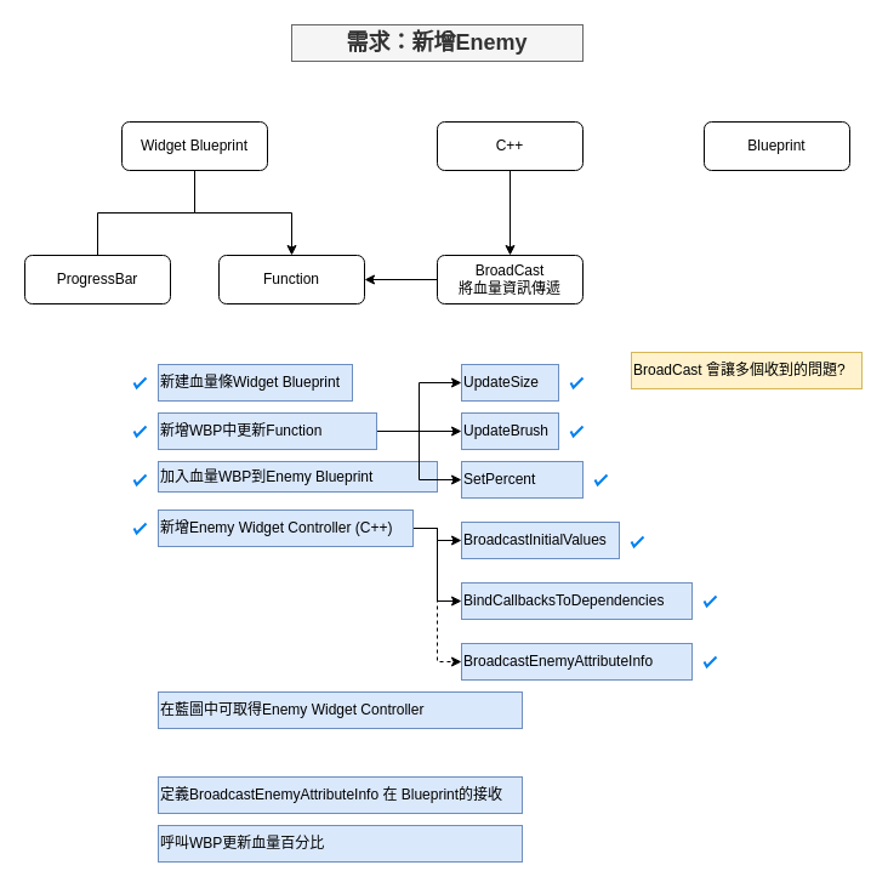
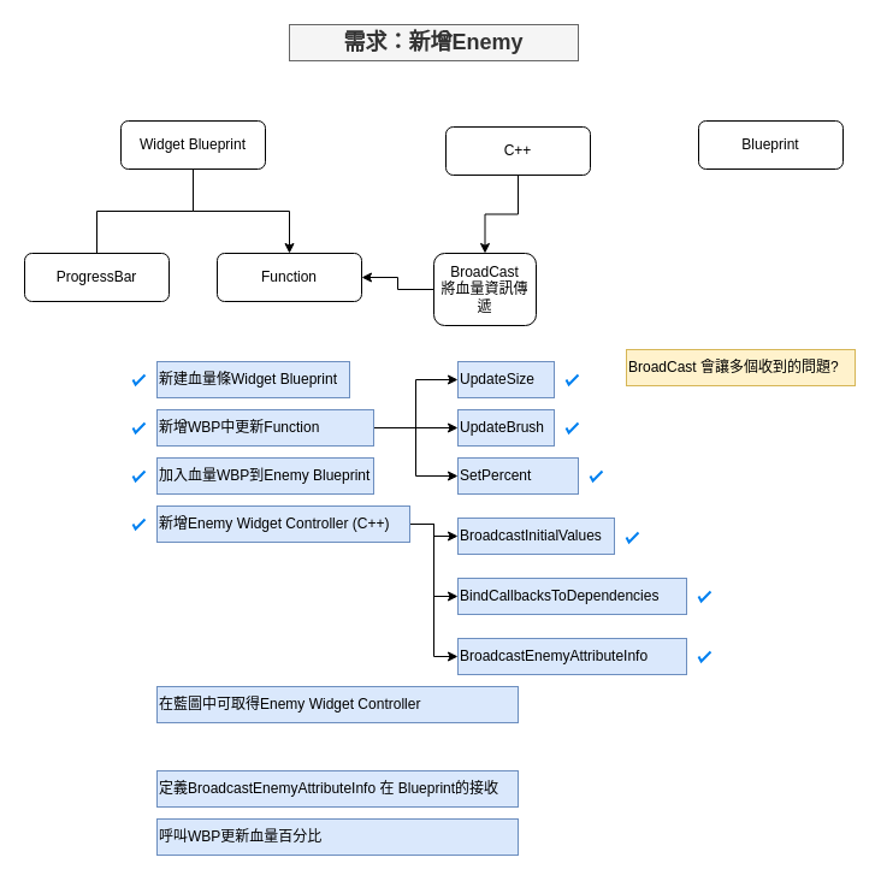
  <mxCell id="0" />
  <mxCell id="1" parent="0" />
  <mxCell id="2" value="&lt;font style=&quot;font-size: 18px;&quot;&gt;&lt;b&gt;需求：新增Enemy&lt;/b&gt;&lt;/font&gt;" style="text;html=1;align=center;verticalAlign=middle;whiteSpace=wrap;rounded=0;fillColor=#f5f5f5;fontColor=#333333;strokeColor=#666666;" vertex="1" parent="1"><mxGeometry x="240" y="20" width="240" height="30" as="geometry" /></mxCell>
  <mxCell id="3" style="edgeStyle=orthogonalEdgeStyle;rounded=0;orthogonalLoop=1;jettySize=auto;html=1;entryX=0.5;entryY=0;entryDx=0;entryDy=0;endArrow=none;" edge="1" parent="1" source="5" target="6"><mxGeometry relative="1" as="geometry" /></mxCell>
  <mxCell id="4" style="edgeStyle=orthogonalEdgeStyle;rounded=0;orthogonalLoop=1;jettySize=auto;html=1;exitX=0.5;exitY=1;exitDx=0;exitDy=0;entryX=0.5;entryY=0;entryDx=0;entryDy=0;" edge="1" parent="1" source="5" target="7"><mxGeometry relative="1" as="geometry" /></mxCell>
  <mxCell id="5" value="Widget Blueprint" style="rounded=1;whiteSpace=wrap;html=1;" vertex="1" parent="1"><mxGeometry x="100" y="100" width="120" height="40" as="geometry" /></mxCell>
  <mxCell id="6" value="ProgressBar" style="rounded=1;whiteSpace=wrap;html=1;" vertex="1" parent="1"><mxGeometry x="20" y="210" width="120" height="40" as="geometry" /></mxCell>
  <mxCell id="7" value="Function" style="rounded=1;whiteSpace=wrap;html=1;" vertex="1" parent="1"><mxGeometry x="180" y="210" width="120" height="40" as="geometry" /></mxCell>
  <mxCell id="8" style="edgeStyle=orthogonalEdgeStyle;rounded=0;orthogonalLoop=1;jettySize=auto;html=1;entryX=0.5;entryY=0;entryDx=0;entryDy=0;" edge="1" parent="1" source="9" target="12"><mxGeometry relative="1" as="geometry" /></mxCell>
- <mxCell id="9" value="C++" style="rounded=1;whiteSpace=wrap;html=1;" vertex="1" parent="1"><mxGeometry x="360" y="100" width="120" height="40" as="geometry" /></mxCell>
+ <mxCell id="9" value="C++" style="rounded=1;whiteSpace=wrap;html=1;" vertex="1" parent="1"><mxGeometry x="370" y="105" width="120" height="40" as="geometry" /></mxCell>
  <mxCell id="10" value="Blueprint" style="rounded=1;whiteSpace=wrap;html=1;" vertex="1" parent="1"><mxGeometry x="580" y="100" width="120" height="40" as="geometry" /></mxCell>
  <mxCell id="11" style="edgeStyle=orthogonalEdgeStyle;rounded=0;orthogonalLoop=1;jettySize=auto;html=1;entryX=1;entryY=0.5;entryDx=0;entryDy=0;" edge="1" parent="1" source="12" target="7"><mxGeometry relative="1" as="geometry" /></mxCell>
- <mxCell id="12" value="BroadCast&lt;div&gt;將血量資訊傳遞&lt;/div&gt;" style="rounded=1;whiteSpace=wrap;html=1;" vertex="1" parent="1"><mxGeometry x="360" y="210" width="120" height="40" as="geometry" /></mxCell>
+ <mxCell id="12" value="BroadCast&lt;div&gt;將血量資訊傳遞&lt;/div&gt;" style="rounded=1;whiteSpace=wrap;html=1;" vertex="1" parent="1"><mxGeometry x="360" y="210" width="85" height="60" as="geometry" /></mxCell>
  <mxCell id="13" value="新建血量條Widget Blueprint" style="text;html=1;align=left;verticalAlign=middle;whiteSpace=wrap;rounded=0;fillColor=#dae8fc;strokeColor=#6c8ebf;" vertex="1" parent="1"><mxGeometry x="130" y="300" width="160" height="30" as="geometry" /></mxCell>
- <mxCell id="14" value="加入血量WBP到Enemy Blueprint" style="text;html=1;align=left;verticalAlign=middle;whiteSpace=wrap;rounded=0;fillColor=#dae8fc;strokeColor=#6c8ebf;" vertex="1" parent="1"><mxGeometry x="130" y="380" width="230" height="25" as="geometry" /></mxCell>
+ <mxCell id="14" value="加入血量WBP到Enemy Blueprint" style="text;html=1;align=left;verticalAlign=middle;whiteSpace=wrap;rounded=0;fillColor=#dae8fc;strokeColor=#6c8ebf;" vertex="1" parent="1"><mxGeometry x="130" y="380" width="180" height="30" as="geometry" /></mxCell>
  <mxCell id="15" style="edgeStyle=orthogonalEdgeStyle;rounded=0;orthogonalLoop=1;jettySize=auto;html=1;entryX=0;entryY=0.5;entryDx=0;entryDy=0;" edge="1" parent="1" source="18" target="23"><mxGeometry relative="1" as="geometry" /></mxCell>
  <mxCell id="16" style="edgeStyle=orthogonalEdgeStyle;rounded=0;orthogonalLoop=1;jettySize=auto;html=1;exitX=1;exitY=0.5;exitDx=0;exitDy=0;entryX=0;entryY=0.5;entryDx=0;entryDy=0;" edge="1" parent="1" source="18" target="24"><mxGeometry relative="1" as="geometry" /></mxCell>
  <mxCell id="17" style="edgeStyle=orthogonalEdgeStyle;rounded=0;orthogonalLoop=1;jettySize=auto;html=1;entryX=0;entryY=0.5;entryDx=0;entryDy=0;" edge="1" parent="1" source="18" target="25"><mxGeometry relative="1" as="geometry" /></mxCell>
  <mxCell id="18" value="新增WBP中更新Function" style="text;html=1;align=left;verticalAlign=middle;whiteSpace=wrap;rounded=0;fillColor=#dae8fc;strokeColor=#6c8ebf;" vertex="1" parent="1"><mxGeometry x="130" y="340" width="180" height="30" as="geometry" /></mxCell>
  <mxCell id="19" style="edgeStyle=orthogonalEdgeStyle;rounded=0;orthogonalLoop=1;jettySize=auto;html=1;entryX=0;entryY=0.5;entryDx=0;entryDy=0;" edge="1" parent="1" source="22" target="34"><mxGeometry relative="1" as="geometry" /></mxCell>
  <mxCell id="20" style="edgeStyle=orthogonalEdgeStyle;rounded=0;orthogonalLoop=1;jettySize=auto;html=1;exitX=1;exitY=0.5;exitDx=0;exitDy=0;entryX=0;entryY=0.5;entryDx=0;entryDy=0;" edge="1" parent="1" source="22" target="35"><mxGeometry relative="1" as="geometry" /></mxCell>
- <mxCell id="21" style="edgeStyle=orthogonalEdgeStyle;rounded=0;orthogonalLoop=1;jettySize=auto;html=1;exitX=1;exitY=0.5;exitDx=0;exitDy=0;entryX=0;entryY=0.5;entryDx=0;entryDy=0;dashed=1;" edge="1" parent="1" source="22" target="36"><mxGeometry relative="1" as="geometry" /></mxCell>
+ <mxCell id="21" style="edgeStyle=orthogonalEdgeStyle;rounded=0;orthogonalLoop=1;jettySize=auto;html=1;exitX=1;exitY=0.5;exitDx=0;exitDy=0;entryX=0;entryY=0.5;entryDx=0;entryDy=0;" edge="1" parent="1" source="22" target="36"><mxGeometry relative="1" as="geometry" /></mxCell>
  <mxCell id="22" value="新增Enemy Widget Controller (C++)" style="text;html=1;align=left;verticalAlign=middle;whiteSpace=wrap;rounded=0;fillColor=#dae8fc;strokeColor=#6c8ebf;" vertex="1" parent="1"><mxGeometry x="130" y="420" width="210" height="30" as="geometry" /></mxCell>
  <mxCell id="23" value="UpdateSize" style="text;html=1;align=left;verticalAlign=middle;whiteSpace=wrap;rounded=0;fillColor=#dae8fc;strokeColor=#6c8ebf;" vertex="1" parent="1"><mxGeometry x="380" y="300" width="80" height="30" as="geometry" /></mxCell>
  <mxCell id="24" value="UpdateBrush" style="text;html=1;align=left;verticalAlign=middle;whiteSpace=wrap;rounded=0;fillColor=#dae8fc;strokeColor=#6c8ebf;" vertex="1" parent="1"><mxGeometry x="380" y="340" width="80" height="30" as="geometry" /></mxCell>
  <mxCell id="25" value="SetPercent" style="text;html=1;align=left;verticalAlign=middle;whiteSpace=wrap;rounded=0;fillColor=#dae8fc;strokeColor=#6c8ebf;" vertex="1" parent="1"><mxGeometry x="380" y="380" width="100" height="30" as="geometry" /></mxCell>
  <mxCell id="26" value="" style="html=1;verticalLabelPosition=bottom;labelBackgroundColor=#ffffff;verticalAlign=top;shadow=0;dashed=0;strokeWidth=2;shape=mxgraph.ios7.misc.check;strokeColor=#0080f0;" vertex="1" parent="1"><mxGeometry x="110" y="311" width="10" height="8" as="geometry" /></mxCell>
  <mxCell id="27" value="" style="html=1;verticalLabelPosition=bottom;labelBackgroundColor=#ffffff;verticalAlign=top;shadow=0;dashed=0;strokeWidth=2;shape=mxgraph.ios7.misc.check;strokeColor=#0080f0;" vertex="1" parent="1"><mxGeometry x="110" y="391" width="10" height="8" as="geometry" /></mxCell>
  <mxCell id="28" value="" style="html=1;verticalLabelPosition=bottom;labelBackgroundColor=#ffffff;verticalAlign=top;shadow=0;dashed=0;strokeWidth=2;shape=mxgraph.ios7.misc.check;strokeColor=#0080f0;" vertex="1" parent="1"><mxGeometry x="110" y="351" width="10" height="8" as="geometry" /></mxCell>
  <mxCell id="29" value="" style="html=1;verticalLabelPosition=bottom;labelBackgroundColor=#ffffff;verticalAlign=top;shadow=0;dashed=0;strokeWidth=2;shape=mxgraph.ios7.misc.check;strokeColor=#0080f0;" vertex="1" parent="1"><mxGeometry x="470" y="311" width="10" height="8" as="geometry" /></mxCell>
  <mxCell id="30" value="" style="html=1;verticalLabelPosition=bottom;labelBackgroundColor=#ffffff;verticalAlign=top;shadow=0;dashed=0;strokeWidth=2;shape=mxgraph.ios7.misc.check;strokeColor=#0080f0;" vertex="1" parent="1"><mxGeometry x="470" y="351" width="10" height="8" as="geometry" /></mxCell>
  <mxCell id="31" value="" style="html=1;verticalLabelPosition=bottom;labelBackgroundColor=#ffffff;verticalAlign=top;shadow=0;dashed=0;strokeWidth=2;shape=mxgraph.ios7.misc.check;strokeColor=#0080f0;" vertex="1" parent="1"><mxGeometry x="490" y="391" width="10" height="8" as="geometry" /></mxCell>
  <mxCell id="32" value="BroadCast 會讓多個收到的問題?" style="text;html=1;align=left;verticalAlign=middle;whiteSpace=wrap;rounded=0;fillColor=#fff2cc;strokeColor=#d6b656;" vertex="1" parent="1"><mxGeometry x="520" y="290" width="190" height="30" as="geometry" /></mxCell>
  <mxCell id="33" style="edgeStyle=orthogonalEdgeStyle;rounded=0;orthogonalLoop=1;jettySize=auto;html=1;exitX=0.5;exitY=1;exitDx=0;exitDy=0;" edge="1" parent="1" source="32" target="32"><mxGeometry relative="1" as="geometry" /></mxCell>
  <mxCell id="34" value="BroadcastInitialValues" style="text;html=1;align=left;verticalAlign=middle;whiteSpace=wrap;rounded=0;fillColor=#dae8fc;strokeColor=#6c8ebf;" vertex="1" parent="1"><mxGeometry x="380" y="430" width="130" height="30" as="geometry" /></mxCell>
  <mxCell id="35" value="BindCallbacksToDependencies" style="text;html=1;align=left;verticalAlign=middle;whiteSpace=wrap;rounded=0;fillColor=#dae8fc;strokeColor=#6c8ebf;" vertex="1" parent="1"><mxGeometry x="380" y="480" width="190" height="30" as="geometry" /></mxCell>
  <mxCell id="36" value="BroadcastEnemyAttributeInfo" style="text;html=1;align=left;verticalAlign=middle;whiteSpace=wrap;rounded=0;fillColor=#dae8fc;strokeColor=#6c8ebf;" vertex="1" parent="1"><mxGeometry x="380" y="530" width="190" height="30" as="geometry" /></mxCell>
  <mxCell id="37" value="定義BroadcastEnemyAttributeInfo 在 Blueprint的接收" style="text;html=1;align=left;verticalAlign=middle;whiteSpace=wrap;rounded=0;fillColor=#dae8fc;strokeColor=#6c8ebf;" vertex="1" parent="1"><mxGeometry x="130" y="640" width="300" height="30" as="geometry" /></mxCell>
  <mxCell id="38" value="呼叫WBP更新血量百分比" style="text;html=1;align=left;verticalAlign=middle;whiteSpace=wrap;rounded=0;fillColor=#dae8fc;strokeColor=#6c8ebf;" vertex="1" parent="1"><mxGeometry x="130" y="680" width="300" height="30" as="geometry" /></mxCell>
  <mxCell id="39" value="" style="html=1;verticalLabelPosition=bottom;labelBackgroundColor=#ffffff;verticalAlign=top;shadow=0;dashed=0;strokeWidth=2;shape=mxgraph.ios7.misc.check;strokeColor=#0080f0;" vertex="1" parent="1"><mxGeometry x="110" y="431" width="10" height="8" as="geometry" /></mxCell>
  <mxCell id="40" value="" style="html=1;verticalLabelPosition=bottom;labelBackgroundColor=#ffffff;verticalAlign=top;shadow=0;dashed=0;strokeWidth=2;shape=mxgraph.ios7.misc.check;strokeColor=#0080f0;" vertex="1" parent="1"><mxGeometry x="520" y="442" width="10" height="8" as="geometry" /></mxCell>
  <mxCell id="41" value="" style="html=1;verticalLabelPosition=bottom;labelBackgroundColor=#ffffff;verticalAlign=top;shadow=0;dashed=0;strokeWidth=2;shape=mxgraph.ios7.misc.check;strokeColor=#0080f0;" vertex="1" parent="1"><mxGeometry x="580" y="491" width="10" height="8" as="geometry" /></mxCell>
  <mxCell id="42" value="" style="html=1;verticalLabelPosition=bottom;labelBackgroundColor=#ffffff;verticalAlign=top;shadow=0;dashed=0;strokeWidth=2;shape=mxgraph.ios7.misc.check;strokeColor=#0080f0;" vertex="1" parent="1"><mxGeometry x="580" y="541" width="10" height="8" as="geometry" /></mxCell>
  <mxCell id="43" value="在藍圖中可取得Enemy Widget Controller" style="text;html=1;align=left;verticalAlign=middle;whiteSpace=wrap;rounded=0;fillColor=#dae8fc;strokeColor=#6c8ebf;" vertex="1" parent="1"><mxGeometry x="130" y="570" width="300" height="30" as="geometry" /></mxCell>
